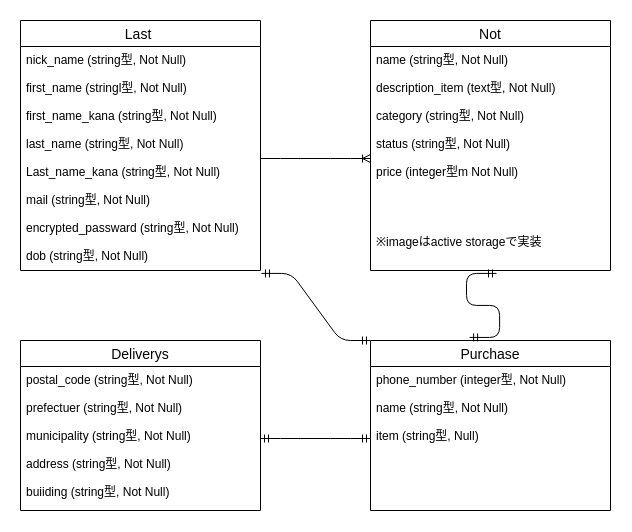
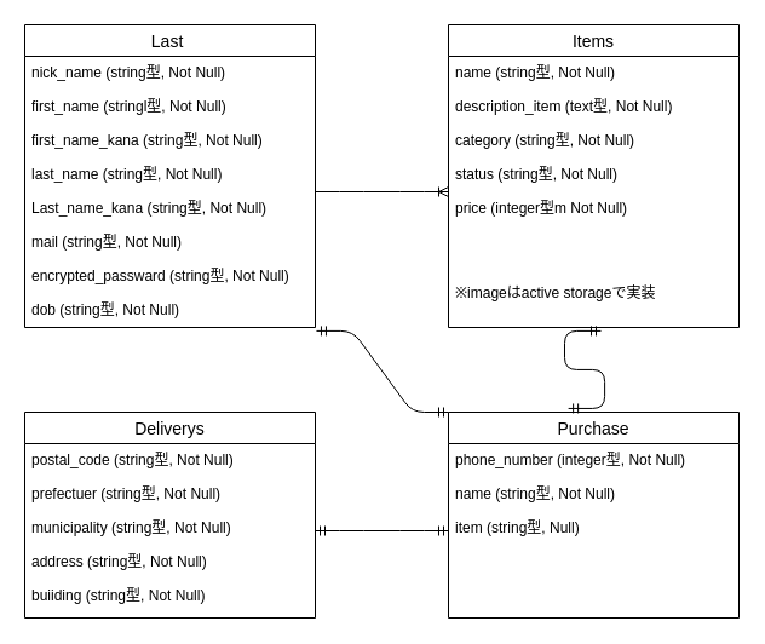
  <mxCell id="0" />
  <mxCell id="1" parent="0" />
  <mxCell id="2" value="Last " style="swimlane;fontStyle=0;childLayout=stackLayout;horizontal=1;startSize=26;horizontalStack=0;resizeParent=1;resizeParentMax=0;resizeLast=0;collapsible=1;marginBottom=0;align=center;fontSize=14;" parent="1" vertex="1"><mxGeometry x="20" y="20" width="240" height="250" as="geometry" /></mxCell>
  <mxCell id="3" value="nick_name (string型, Not Null)&#10;&#10;first_name (stringl型, Not Null)&#10;&#10;first_name_kana (string型, Not Null)&#10;&#10;last_name (string型, Not Null)&#10;&#10;Last_name_kana (string型, Not Null)&#10;&#10;mail (string型, Not Null)&#10;&#10;encrypted_passward (string型, Not Null)&#10;&#10;dob (string型, Not Null)" style="text;strokeColor=none;fillColor=none;spacingLeft=4;spacingRight=4;overflow=hidden;rotatable=0;points=[[0,0.5],[1,0.5]];portConstraint=eastwest;fontSize=12;" parent="2" vertex="1"><mxGeometry y="26" width="240" height="224" as="geometry" /></mxCell>
- <mxCell id="4" value="Not" style="swimlane;fontStyle=0;childLayout=stackLayout;horizontal=1;startSize=26;horizontalStack=0;resizeParent=1;resizeParentMax=0;resizeLast=0;collapsible=1;marginBottom=0;align=center;fontSize=14;" parent="1" vertex="1"><mxGeometry x="370" y="20" width="240" height="250" as="geometry" /></mxCell>
+ <mxCell id="4" value="Items" style="swimlane;fontStyle=0;childLayout=stackLayout;horizontal=1;startSize=26;horizontalStack=0;resizeParent=1;resizeParentMax=0;resizeLast=0;collapsible=1;marginBottom=0;align=center;fontSize=14;" parent="1" vertex="1"><mxGeometry x="370" y="20" width="240" height="250" as="geometry" /></mxCell>
  <mxCell id="5" value="name (string型, Not Null)&#10;&#10;description_item (text型, Not Null)&#10;&#10;category (string型, Not Null)&#10;&#10;status (string型, Not Null)&#10;&#10;price (integer型m Not Null)&#10;&#10;&#10;&#10;&#10;※imageはactive storageで実装" style="text;strokeColor=none;fillColor=none;spacingLeft=4;spacingRight=4;overflow=hidden;rotatable=0;points=[[0,0.5],[1,0.5]];portConstraint=eastwest;fontSize=12;fontStyle=0" parent="4" vertex="1"><mxGeometry y="26" width="240" height="224" as="geometry" /></mxCell>
  <mxCell id="6" value="Purchase" style="swimlane;fontStyle=0;childLayout=stackLayout;horizontal=1;startSize=26;horizontalStack=0;resizeParent=1;resizeParentMax=0;resizeLast=0;collapsible=1;marginBottom=0;align=center;fontSize=14;" parent="1" vertex="1"><mxGeometry x="370" y="340" width="240" height="170" as="geometry" /></mxCell>
  <mxCell id="7" value="phone_number (integer型, Not Null)&#10;&#10;name (string型, Not Null)&#10;&#10;item (string型, Null)" style="text;strokeColor=none;fillColor=none;spacingLeft=4;spacingRight=4;overflow=hidden;rotatable=0;points=[[0,0.5],[1,0.5]];portConstraint=eastwest;fontSize=12;" parent="6" vertex="1"><mxGeometry y="26" width="240" height="144" as="geometry" /></mxCell>
  <mxCell id="8" value="Deliverys" style="swimlane;fontStyle=0;childLayout=stackLayout;horizontal=1;startSize=26;horizontalStack=0;resizeParent=1;resizeParentMax=0;resizeLast=0;collapsible=1;marginBottom=0;align=center;fontSize=14;" parent="1" vertex="1"><mxGeometry x="20" y="340" width="240" height="170" as="geometry" /></mxCell>
  <mxCell id="9" value="postal_code (string型, Not Null)&#10;&#10;prefectuer (string型, Not Null)&#10;&#10;municipality (string型, Not Null)&#10;&#10;address (string型, Not Null)&#10;&#10;buiiding (string型, Not Null)" style="text;strokeColor=none;fillColor=none;spacingLeft=4;spacingRight=4;overflow=hidden;rotatable=0;points=[[0,0.5],[1,0.5]];portConstraint=eastwest;fontSize=12;" parent="8" vertex="1"><mxGeometry y="26" width="240" height="144" as="geometry" /></mxCell>
  <mxCell id="10" value="" style="edgeStyle=entityRelationEdgeStyle;fontSize=12;html=1;endArrow=ERmandOne;startArrow=ERmandOne;exitX=1;exitY=0.5;exitDx=0;exitDy=0;entryX=0;entryY=0.5;entryDx=0;entryDy=0;" parent="1" source="9" target="7" edge="1"><mxGeometry width="100" height="100" relative="1" as="geometry"><mxPoint x="240" y="340" as="sourcePoint" /><mxPoint x="340" y="240" as="targetPoint" /></mxGeometry></mxCell>
  <mxCell id="11" value="" style="edgeStyle=entityRelationEdgeStyle;fontSize=12;html=1;endArrow=ERmandOne;startArrow=ERmandOne;entryX=0.525;entryY=1.013;entryDx=0;entryDy=0;entryPerimeter=0;exitX=0.413;exitY=-0.018;exitDx=0;exitDy=0;exitPerimeter=0;" parent="1" source="6" target="5" edge="1"><mxGeometry width="100" height="100" relative="1" as="geometry"><mxPoint x="240" y="340" as="sourcePoint" /><mxPoint x="340" y="240" as="targetPoint" /></mxGeometry></mxCell>
  <mxCell id="12" value="" style="edgeStyle=entityRelationEdgeStyle;fontSize=12;html=1;endArrow=ERmandOne;startArrow=ERmandOne;entryX=0;entryY=0;entryDx=0;entryDy=0;exitX=1.004;exitY=1.013;exitDx=0;exitDy=0;exitPerimeter=0;" parent="1" source="3" target="6" edge="1"><mxGeometry width="100" height="100" relative="1" as="geometry"><mxPoint x="270" y="310" as="sourcePoint" /><mxPoint x="370" y="210" as="targetPoint" /></mxGeometry></mxCell>
  <mxCell id="13" value="" style="edgeStyle=entityRelationEdgeStyle;fontSize=12;html=1;endArrow=ERoneToMany;exitX=1;exitY=0.5;exitDx=0;exitDy=0;" edge="1" parent="1" source="3" target="5"><mxGeometry width="100" height="100" relative="1" as="geometry"><mxPoint x="280" y="310" as="sourcePoint" /><mxPoint x="380" y="210" as="targetPoint" /></mxGeometry></mxCell>
